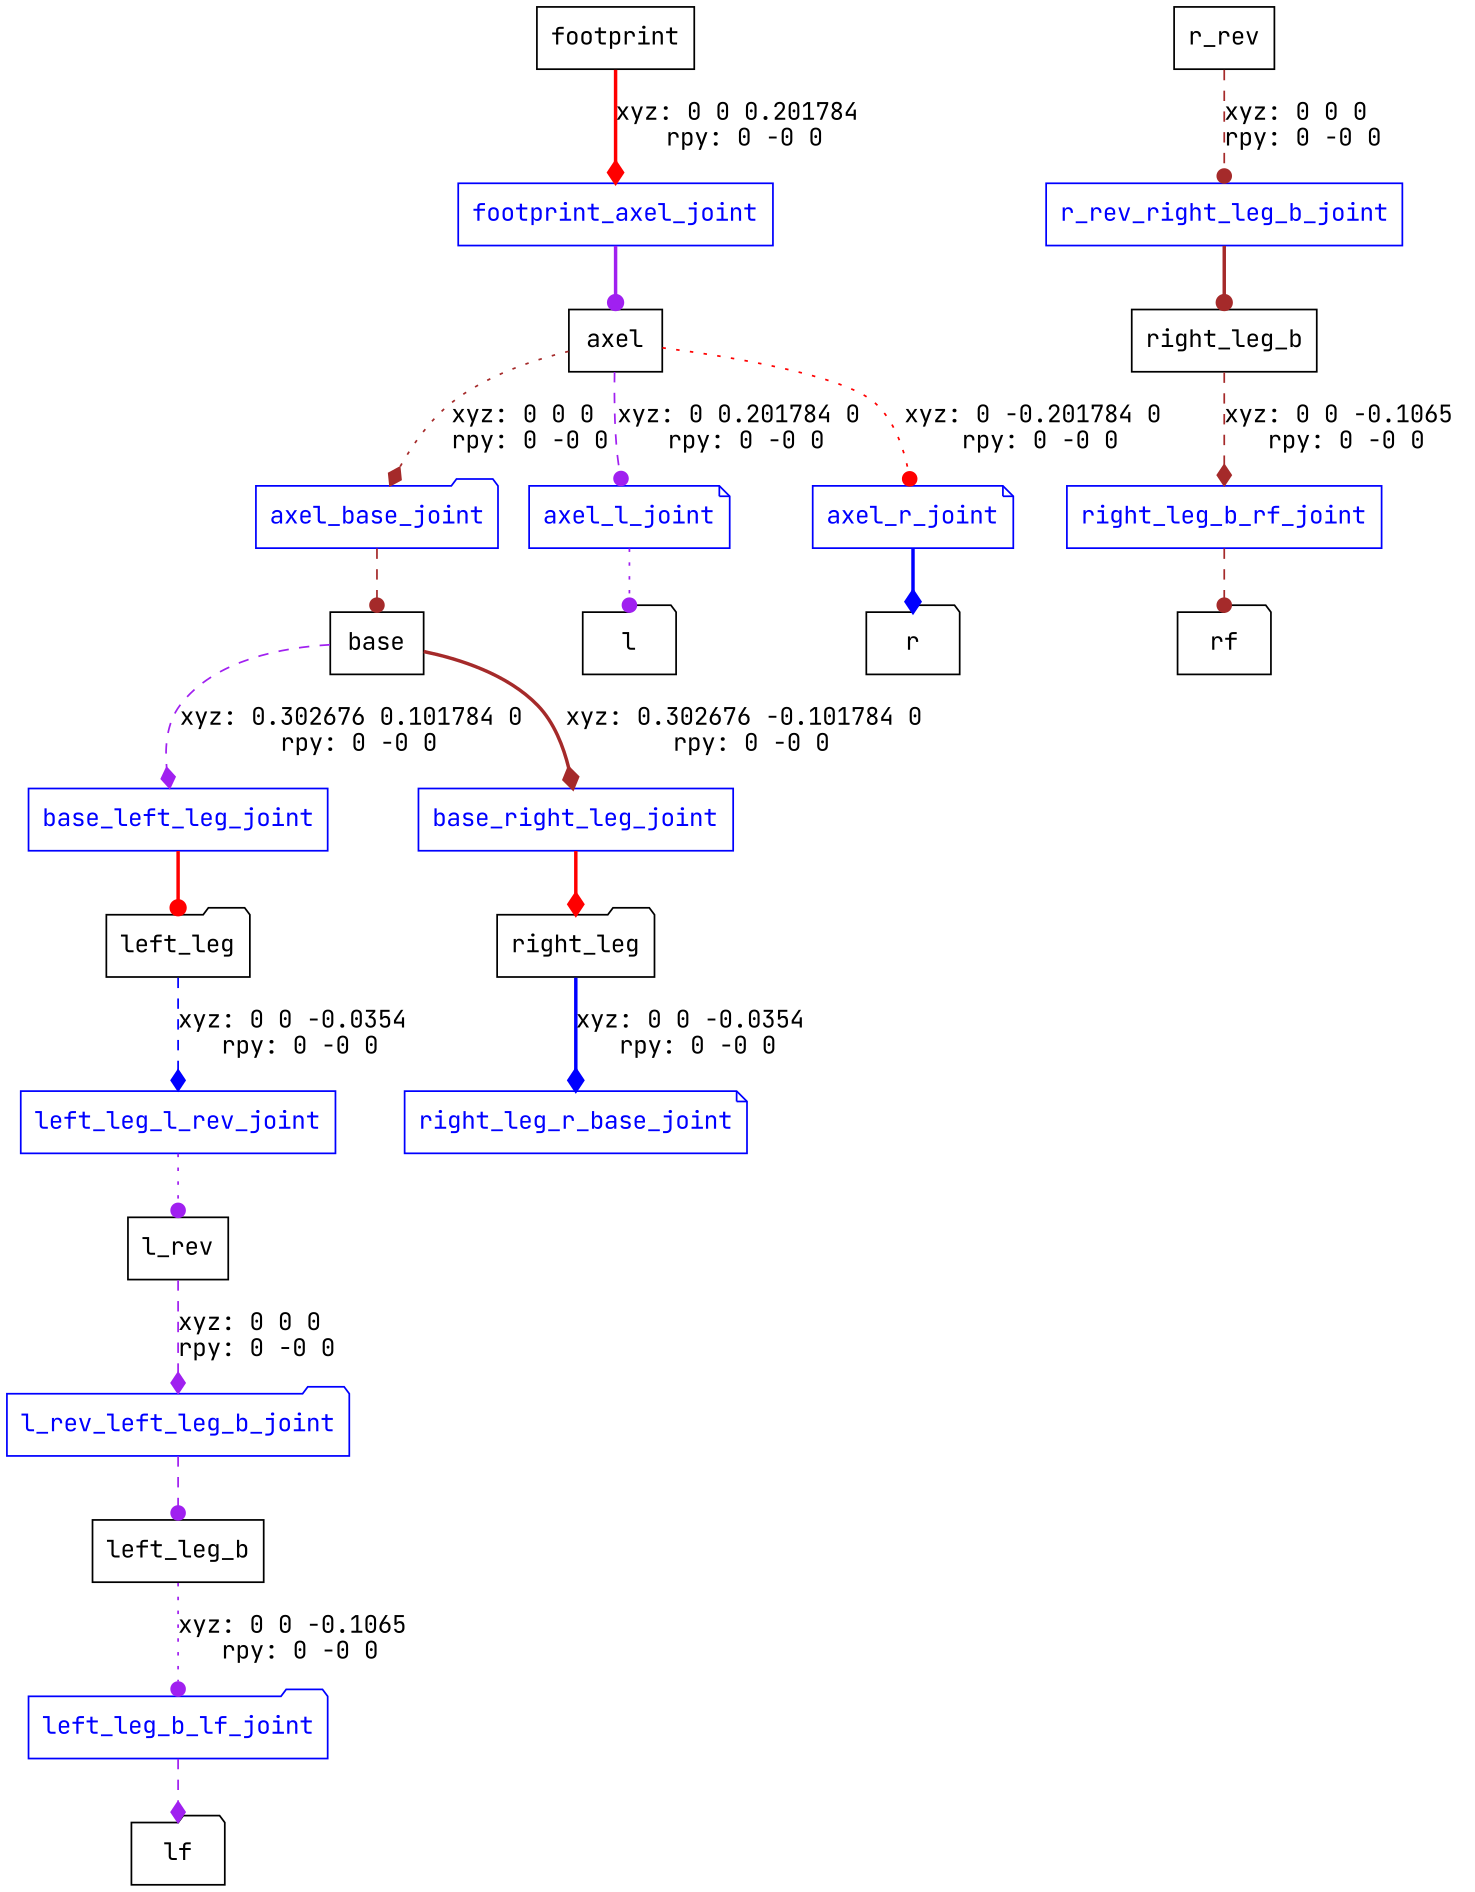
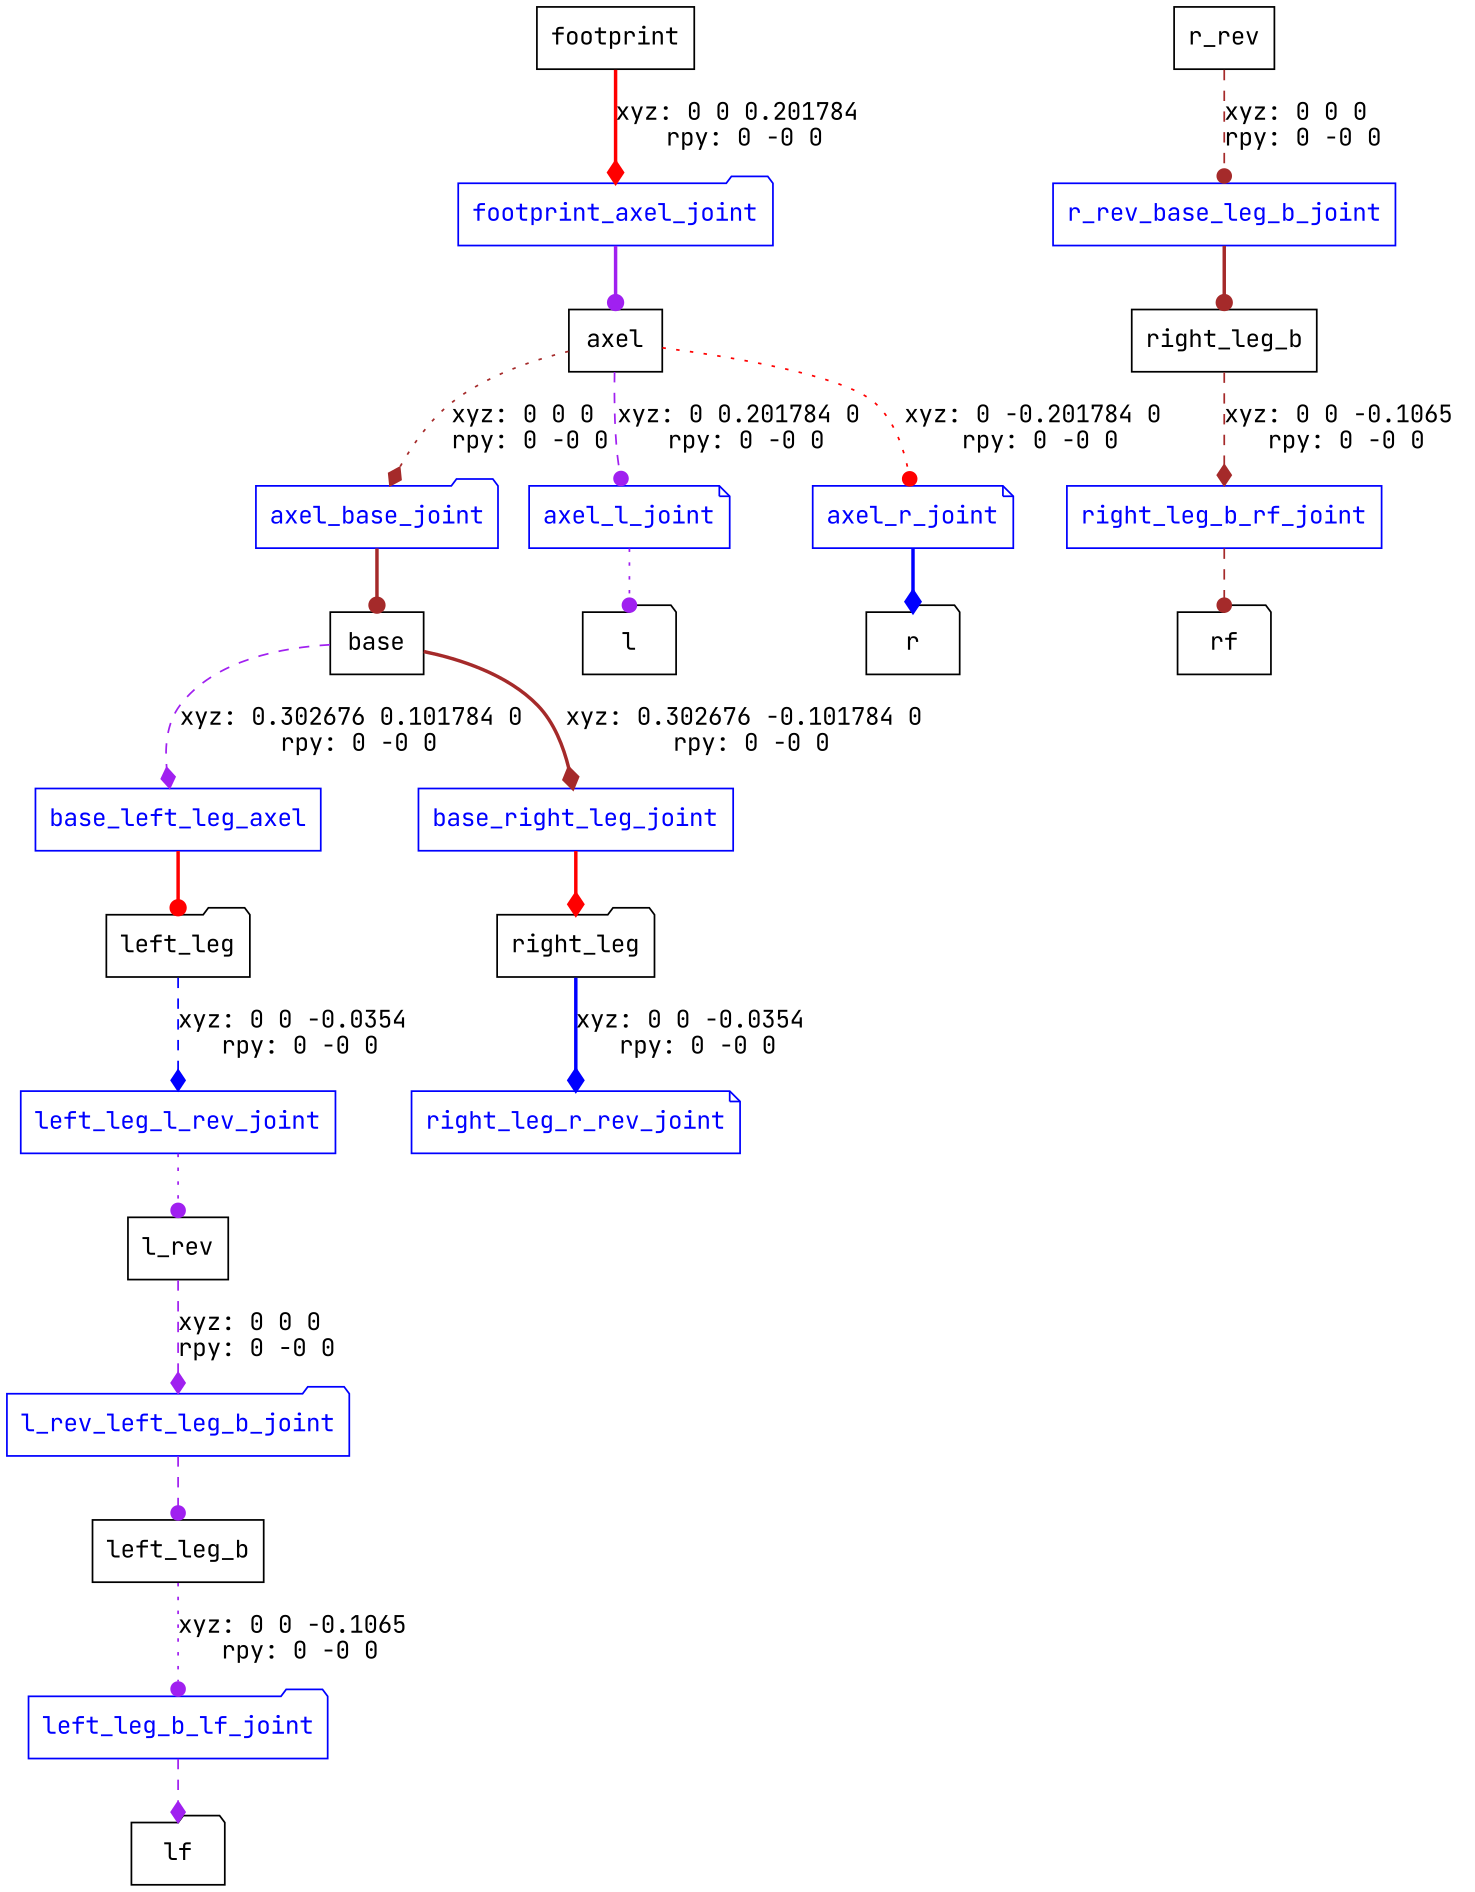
  digraph {
    fontname="JetBrains Mono"
    node [fontname="JetBrains Mono" shape=box]
    edge [arrowhead=dot color=purple fontname="JetBrains Mono" style=dashed]
    n1 [label=footprint]
-   footprint_axel_joint [color=blue fontcolor=blue]
+   footprint_axel_joint [color=blue fontcolor=blue shape=folder]
    n3 [label=axel]
    axel_base_joint [color=blue fontcolor=blue shape=folder]
    axel_l_joint [color=blue fontcolor=blue shape=note]
    axel_r_joint [color=blue fontcolor=blue shape=note]
    n7 [label=base]
    n8 [label=l shape=folder]
    n9 [label=r shape=folder]
-   base_left_leg_joint [color=blue fontcolor=blue]
+   base_left_leg_joint [color=blue fontcolor=blue label=base_left_leg_axel]
    base_right_leg_joint [color=blue fontcolor=blue]
    n12 [label=left_leg shape=folder]
    n13 [label=right_leg shape=folder]
    left_leg_l_rev_joint [color=blue fontcolor=blue]
    n15 [label=l_rev]
    l_rev_left_leg_b_joint [color=blue fontcolor=blue shape=folder]
    n17 [label=left_leg_b]
    left_leg_b_lf_joint [color=blue fontcolor=blue shape=folder]
    n19 [label=lf shape=folder]
-   right_leg_r_rev_joint [color=blue fontcolor=blue shape=note label=right_leg_r_base_joint]
+   right_leg_r_rev_joint [color=blue fontcolor=blue shape=note]
    n21 [label=r_rev]
-   r_rev_right_leg_b_joint [color=blue fontcolor=blue]
+   r_rev_right_leg_b_joint [color=blue fontcolor=blue label=r_rev_base_leg_b_joint]
    n23 [label=right_leg_b]
    right_leg_b_rf_joint [color=blue fontcolor=blue]
    n25 [label=rf shape=folder]
    n1 -> footprint_axel_joint [arrowhead=diamond color=red label="xyz: 0 0 0.201784 \nrpy: 0 -0 0" style=bold]
    footprint_axel_joint -> n3 [style=bold]
    n3 -> axel_base_joint [arrowhead=diamond color=brown label="xyz: 0 0 0 \nrpy: 0 -0 0" style=dotted]
    n3 -> axel_l_joint [label="xyz: 0 0.201784 0 \nrpy: 0 -0 0"]
    n3 -> axel_r_joint [color=red label="xyz: 0 -0.201784 0 \nrpy: 0 -0 0" style=dotted]
-   axel_base_joint -> n7 [color=brown]
+   axel_base_joint -> n7 [color=brown style=bold]
    axel_l_joint -> n8 [style=dotted]
    axel_r_joint -> n9 [arrowhead=diamond color=blue style=bold]
    n7 -> base_left_leg_joint [arrowhead=diamond label="xyz: 0.302676 0.101784 0 \nrpy: 0 -0 0"]
    n7 -> base_right_leg_joint [arrowhead=diamond color=brown label="xyz: 0.302676 -0.101784 0 \nrpy: 0 -0 0" style=bold]
    base_left_leg_joint -> n12 [color=red style=bold]
    base_right_leg_joint -> n13 [arrowhead=diamond color=red style=bold]
    n12 -> left_leg_l_rev_joint [arrowhead=diamond color=blue label="xyz: 0 0 -0.0354 \nrpy: 0 -0 0"]
    n13 -> right_leg_r_rev_joint [arrowhead=diamond color=blue label="xyz: 0 0 -0.0354 \nrpy: 0 -0 0" style=bold]
    left_leg_l_rev_joint -> n15 [style=dotted]
    n15 -> l_rev_left_leg_b_joint [arrowhead=diamond label="xyz: 0 0 0 \nrpy: 0 -0 0"]
    l_rev_left_leg_b_joint -> n17
    n17 -> left_leg_b_lf_joint [label="xyz: 0 0 -0.1065 \nrpy: 0 -0 0" style=dotted]
    left_leg_b_lf_joint -> n19 [arrowhead=diamond]
    n21 -> r_rev_right_leg_b_joint [color=brown label="xyz: 0 0 0 \nrpy: 0 -0 0"]
    r_rev_right_leg_b_joint -> n23 [color=brown style=bold]
    n23 -> right_leg_b_rf_joint [arrowhead=diamond color=brown label="xyz: 0 0 -0.1065 \nrpy: 0 -0 0"]
    right_leg_b_rf_joint -> n25 [color=brown]
  }
